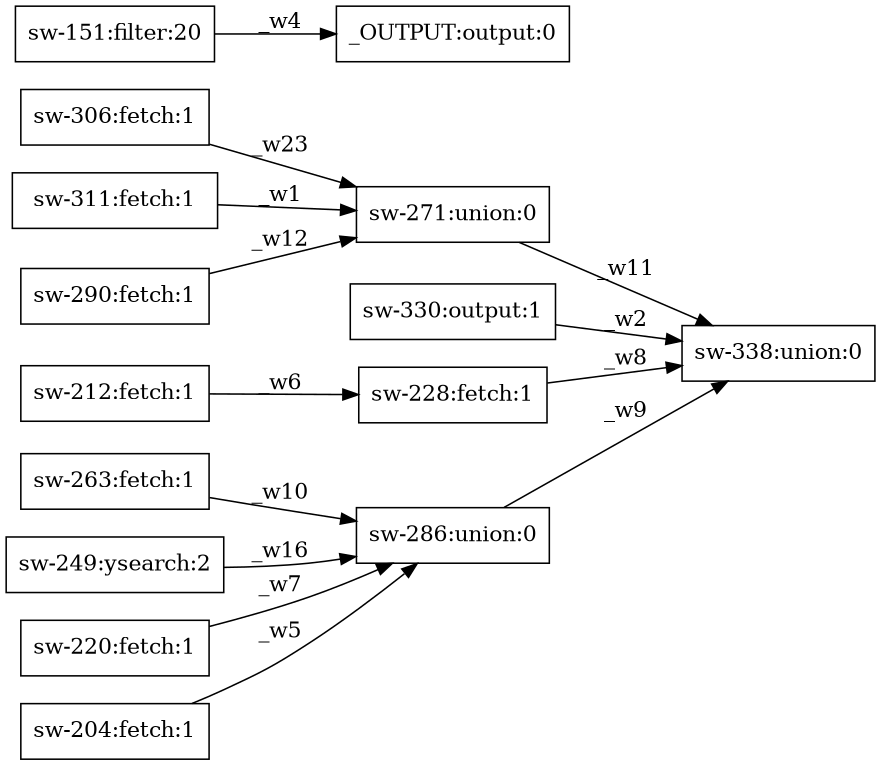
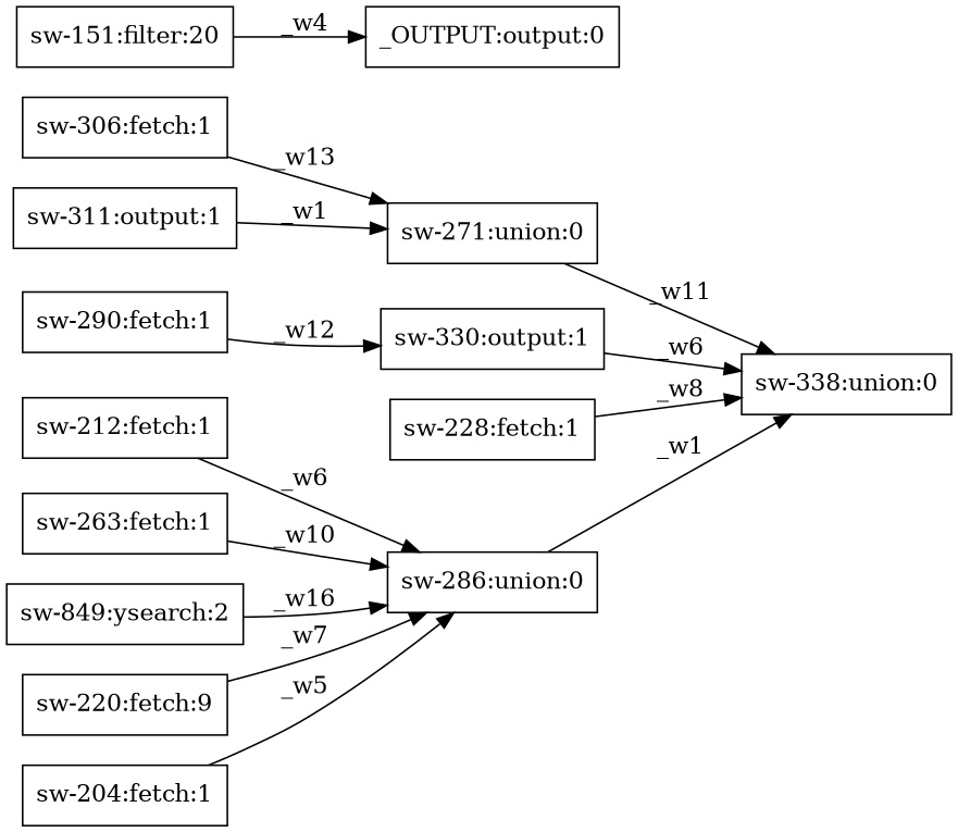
  digraph {
    rankdir=LR
    node [shape=box]
    n1 [label="sw-286:union:0"]
    n2 [label="sw-338:union:0"]
    n3 [label="sw-271:union:0"]
    n4 [label="sw-330:output:1"]
    n5 [label="_OUTPUT:output:0"]
    n6 [label="sw-151:filter:20"]
    n7 [label="sw-263:fetch:1"]
    n8 [label="sw-228:fetch:1"]
    n9 [label="sw-212:fetch:1"]
-   n10 [label="sw-249:ysearch:2"]
-   n11 [label="sw-220:fetch:1"]
-   n12 [label="sw-311:fetch:1"]
+   n10 [label="sw-849:ysearch:2"]
+   n11 [label="sw-220:fetch:9"]
+   n12 [label="sw-311:output:1"]
    n13 [label="sw-290:fetch:1"]
    n14 [label="sw-306:fetch:1"]
    n15 [label="sw-204:fetch:1"]
-   n1 -> n2 [label=_w9]
+   n1 -> n2 [label=_w1]
    n3 -> n2 [label=_w11]
-   n4 -> n2 [label=_w2]
+   n4 -> n2 [label=_w6]
    n6 -> n5 [label=_w4]
    n7 -> n1 [label=_w10]
    n8 -> n2 [label=_w8]
-   n9 -> n8 [label=_w6]
+   n9 -> n1 [label=_w6]
    n10 -> n1 [label=_w16]
    n11 -> n1 [label=_w7]
    n12 -> n3 [label=_w1]
-   n13 -> n3 [label=_w12]
-   n14 -> n3 [label=_w23]
+   n13 -> n4 [label=_w12]
+   n14 -> n3 [label=_w13]
    n15 -> n1 [label=_w5]
  }
